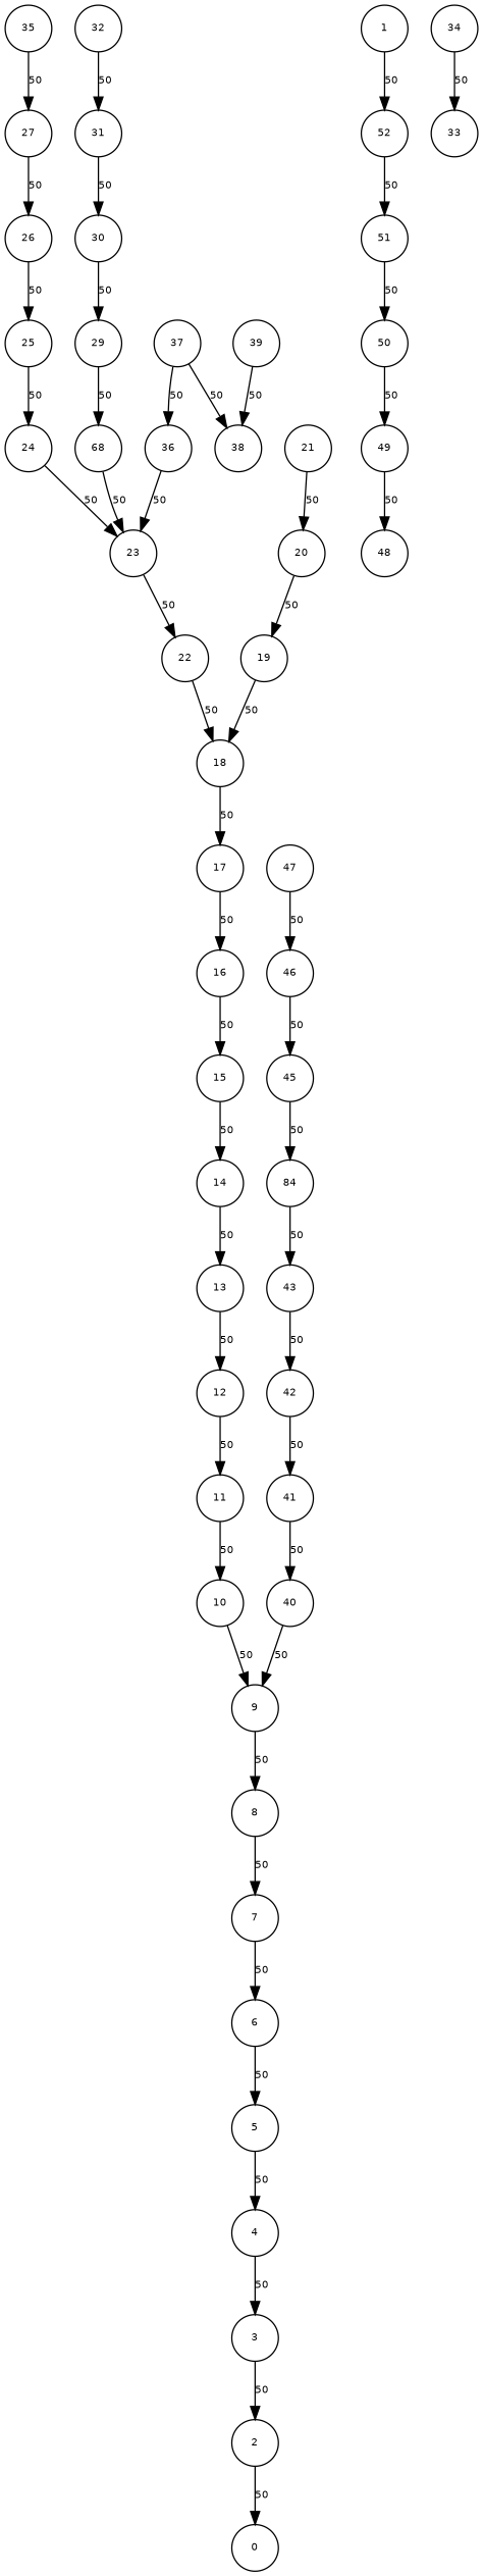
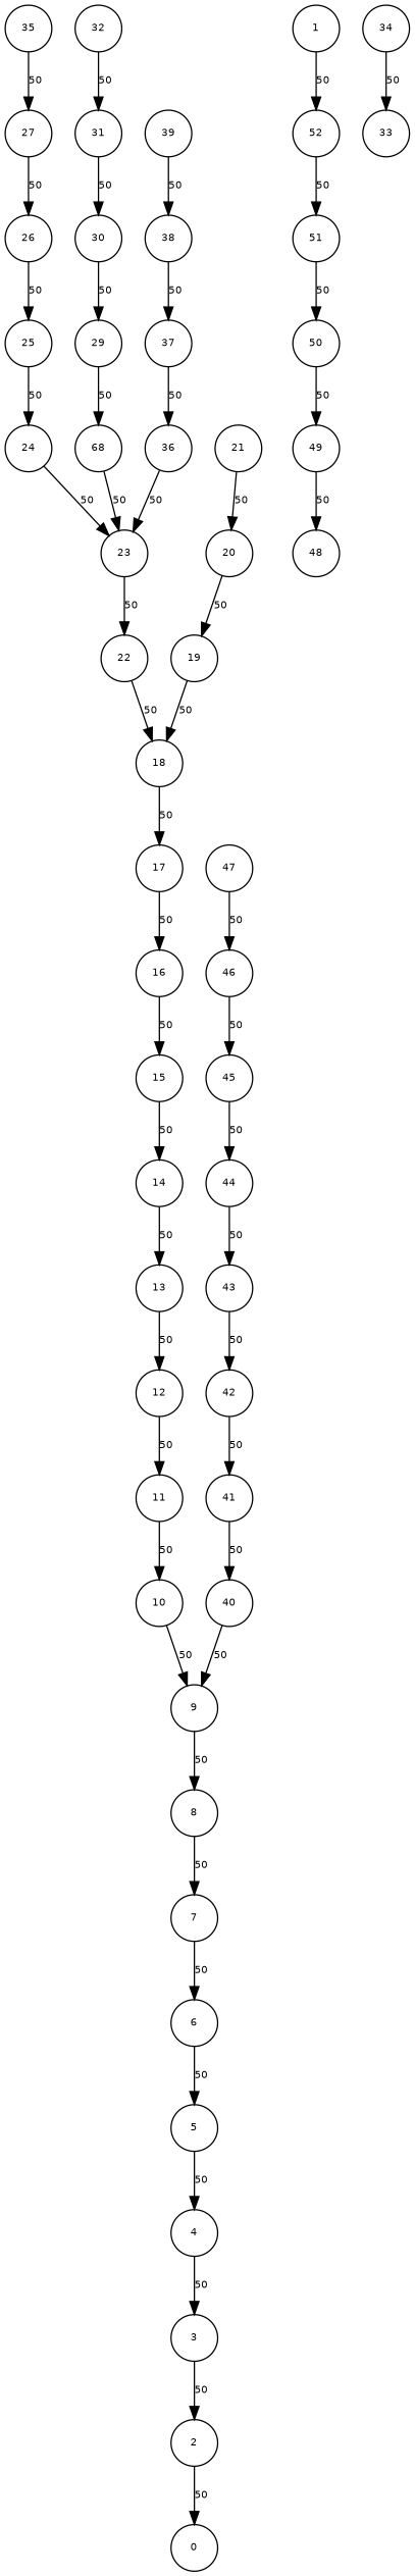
  digraph {
    fontname="Bitstream Vera Sans"
    fontsize=8
    node [fontname="Bitstream Vera Sans" fontsize=8 shape=circle]
    edge [fontname="Bitstream Vera Sans" fontsize=8]
    42
    41
    40
    9
    47
    46
    45
    43
    49
    48
    52
    51
    50
    24
    23
    22
    18
    25
    26
    27
    20
    19
    17
    21
    16
-   44 [label=84]
+   44
    n27 [label=68]
    29
    8
    7
    1
    3
    2
    0
    5
    4
    6
    39
    38
    37
    36
    11
    10
    13
    12
    15
    14
    31
    30
    35
    34
    33
    32
    42 -> 41 [label=50]
    41 -> 40 [label=50]
    40 -> 9 [label=50]
    9 -> 8 [label=50]
    47 -> 46 [label=50]
    46 -> 45 [label=50]
    45 -> 44 [label=50]
    43 -> 42 [label=50]
    49 -> 48 [label=50]
    52 -> 51 [label=50]
    51 -> 50 [label=50]
    50 -> 49 [label=50]
    24 -> 23 [label=50]
    23 -> 22 [label=50]
    22 -> 18 [label=50]
    18 -> 17 [label=50]
    25 -> 24 [label=50]
    26 -> 25 [label=50]
    27 -> 26 [label=50]
    20 -> 19 [label=50]
    19 -> 18 [label=50]
    17 -> 16 [label=50]
    21 -> 20 [label=50]
    16 -> 15 [label=50]
    44 -> 43 [label=50]
    n27 -> 23 [label=50]
    29 -> n27 [label=50]
    8 -> 7 [label=50]
    7 -> 6 [label=50]
    1 -> 52 [label=50]
    3 -> 2 [label=50]
    2 -> 0 [label=50]
    5 -> 4 [label=50]
    4 -> 3 [label=50]
    6 -> 5 [label=50]
    39 -> 38 [label=50]
-   37 -> 38 [label=50]
+   38 -> 37 [label=50]
    37 -> 36 [label=50]
    36 -> 23 [label=50]
    11 -> 10 [label=50]
    10 -> 9 [label=50]
    13 -> 12 [label=50]
    12 -> 11 [label=50]
    15 -> 14 [label=50]
    14 -> 13 [label=50]
    31 -> 30 [label=50]
    30 -> 29 [label=50]
    35 -> 27 [label=50]
    34 -> 33 [label=50]
    32 -> 31 [label=50]
  }
